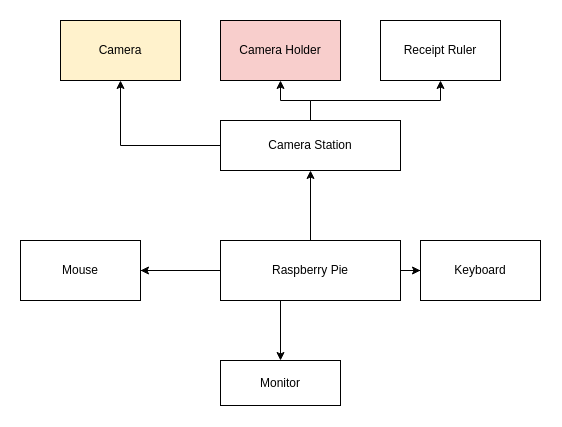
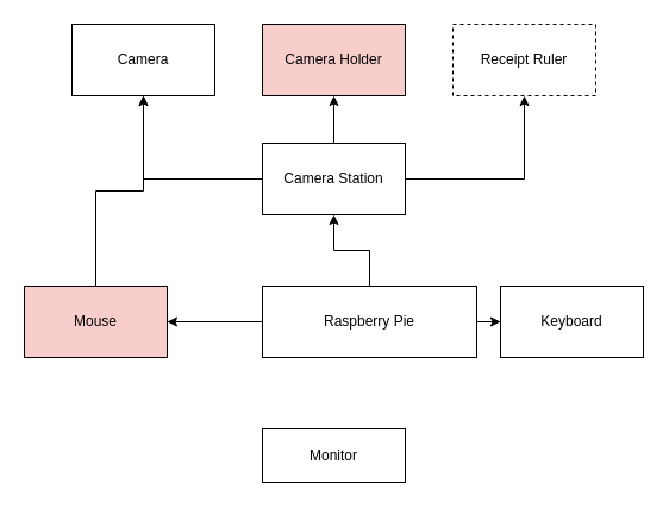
  <mxCell id="0" />
  <mxCell id="1" parent="0" />
  <mxCell id="2" style="edgeStyle=orthogonalEdgeStyle;rounded=0;orthogonalLoop=1;jettySize=auto;html=1;" edge="1" parent="1" source="5" target="12"><mxGeometry relative="1" as="geometry" /></mxCell>
  <mxCell id="3" style="edgeStyle=orthogonalEdgeStyle;rounded=0;orthogonalLoop=1;jettySize=auto;html=1;" edge="1" parent="1" source="5" target="11"><mxGeometry relative="1" as="geometry" /></mxCell>
  <mxCell id="4" style="edgeStyle=orthogonalEdgeStyle;rounded=0;orthogonalLoop=1;jettySize=auto;html=1;" edge="1" parent="1" source="5" target="13"><mxGeometry relative="1" as="geometry" /></mxCell>
- <mxCell id="5" value="Camera Station" style="rounded=0;whiteSpace=wrap;html=1;" vertex="1" parent="1"><mxGeometry x="220" y="120" width="180" height="50" as="geometry" /></mxCell>
+ <mxCell id="5" value="Camera Station" style="rounded=0;whiteSpace=wrap;html=1;" vertex="1" parent="1"><mxGeometry x="220" y="120" width="120" height="60" as="geometry" /></mxCell>
  <mxCell id="6" style="edgeStyle=orthogonalEdgeStyle;rounded=0;orthogonalLoop=1;jettySize=auto;html=1;entryX=1;entryY=0.5;entryDx=0;entryDy=0;" edge="1" parent="1" source="10" target="16"><mxGeometry relative="1" as="geometry" /></mxCell>
- <mxCell id="7" style="edgeStyle=orthogonalEdgeStyle;rounded=0;orthogonalLoop=1;jettySize=auto;html=1;startArrow=none;" edge="1" parent="1" source="16" target="14"><mxGeometry relative="1" as="geometry" /></mxCell>
+ <mxCell id="7" style="edgeStyle=orthogonalEdgeStyle;rounded=0;orthogonalLoop=1;jettySize=auto;html=1;startArrow=none;" edge="1" parent="1" source="16" target="12"><mxGeometry relative="1" as="geometry" /></mxCell>
  <mxCell id="8" style="edgeStyle=orthogonalEdgeStyle;rounded=0;orthogonalLoop=1;jettySize=auto;html=1;" edge="1" parent="1" source="10" target="15"><mxGeometry relative="1" as="geometry" /></mxCell>
  <mxCell id="9" style="edgeStyle=orthogonalEdgeStyle;rounded=0;orthogonalLoop=1;jettySize=auto;html=1;" edge="1" parent="1" source="10" target="5"><mxGeometry relative="1" as="geometry" /></mxCell>
  <mxCell id="10" value="Raspberry Pie" style="rounded=0;whiteSpace=wrap;html=1;" vertex="1" parent="1"><mxGeometry x="220" y="240" width="180" height="60" as="geometry" /></mxCell>
  <mxCell id="11" value="Camera Holder" style="rounded=0;whiteSpace=wrap;html=1;fillColor=#f8cecc;" vertex="1" parent="1"><mxGeometry x="220" y="20" width="120" height="60" as="geometry" /></mxCell>
- <mxCell id="12" value="Camera" style="rounded=0;whiteSpace=wrap;html=1;fillColor=#fff2cc;" vertex="1" parent="1"><mxGeometry x="60" y="20" width="120" height="60" as="geometry" /></mxCell>
- <mxCell id="13" value="Receipt Ruler" style="rounded=0;whiteSpace=wrap;html=1;" vertex="1" parent="1"><mxGeometry x="380" y="20" width="120" height="60" as="geometry" /></mxCell>
+ <mxCell id="12" value="Camera" style="rounded=0;whiteSpace=wrap;html=1;" vertex="1" parent="1"><mxGeometry x="60" y="20" width="120" height="60" as="geometry" /></mxCell>
+ <mxCell id="13" value="Receipt Ruler" style="rounded=0;whiteSpace=wrap;html=1;dashed=1;" vertex="1" parent="1"><mxGeometry x="380" y="20" width="120" height="60" as="geometry" /></mxCell>
  <mxCell id="14" value="Monitor" style="rounded=0;whiteSpace=wrap;html=1;" vertex="1" parent="1"><mxGeometry x="220" y="360" width="120" height="45" as="geometry" /></mxCell>
  <mxCell id="15" value="Keyboard&lt;span style=&quot;color: rgba(0, 0, 0, 0); font-family: monospace; font-size: 0px; text-align: start;&quot;&gt;%3CmxGraphModel%3E%3Croot%3E%3CmxCell%20id%3D%220%22%2F%3E%3CmxCell%20id%3D%221%22%20parent%3D%220%22%2F%3E%3CmxCell%20id%3D%222%22%20value%3D%22Camera%20Station%22%20style%3D%22rounded%3D0%3BwhiteSpace%3Dwrap%3Bhtml%3D1%3B%22%20vertex%3D%221%22%20parent%3D%221%22%3E%3CmxGeometry%20x%3D%22310%22%20y%3D%22340%22%20width%3D%22120%22%20height%3D%2260%22%20as%3D%22geometry%22%2F%3E%3C%2FmxCell%3E%3C%2Froot%3E%3C%2FmxGraphModel%3E&lt;/span&gt;" style="rounded=0;whiteSpace=wrap;html=1;" vertex="1" parent="1"><mxGeometry x="420" y="240" width="120" height="60" as="geometry" /></mxCell>
- <mxCell id="16" value="Mouse" style="rounded=0;whiteSpace=wrap;html=1;" vertex="1" parent="1"><mxGeometry x="20" y="240" width="120" height="60" as="geometry" /></mxCell>
+ <mxCell id="16" value="Mouse" style="rounded=0;whiteSpace=wrap;html=1;fillColor=#f8cecc;" vertex="1" parent="1"><mxGeometry x="20" y="240" width="120" height="60" as="geometry" /></mxCell>
  <mxCell id="17" value="" style="edgeStyle=orthogonalEdgeStyle;rounded=0;orthogonalLoop=1;jettySize=auto;html=1;endArrow=none;" edge="1" parent="1" source="10" target="16"><mxGeometry relative="1" as="geometry"><mxPoint x="220" y="270" as="sourcePoint" /><mxPoint x="100" y="385" as="targetPoint" /></mxGeometry></mxCell>
